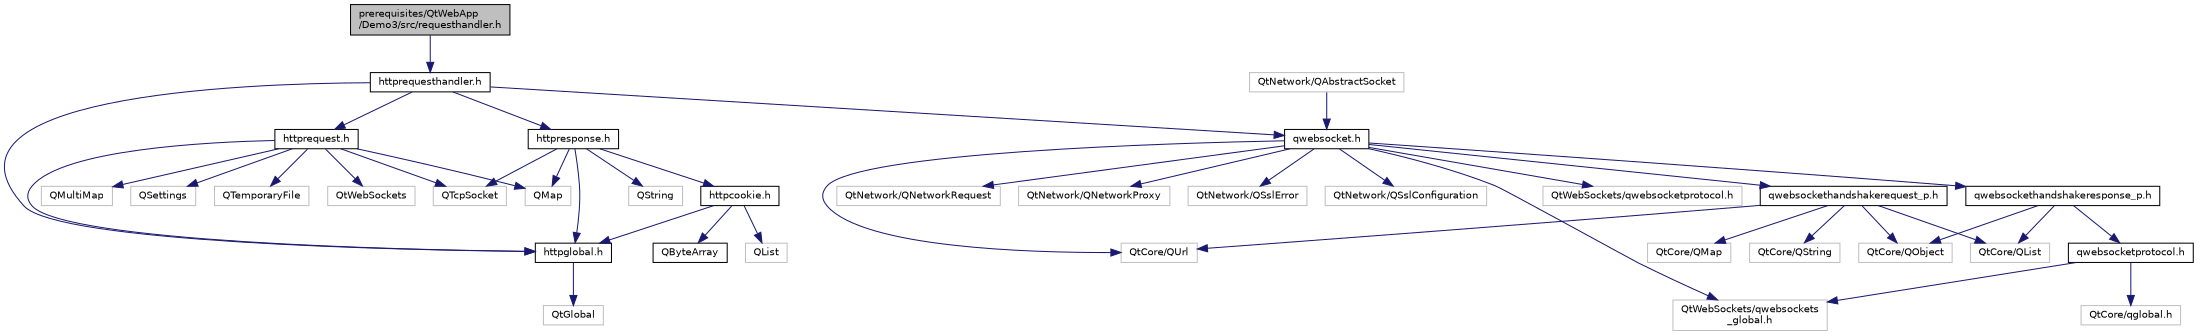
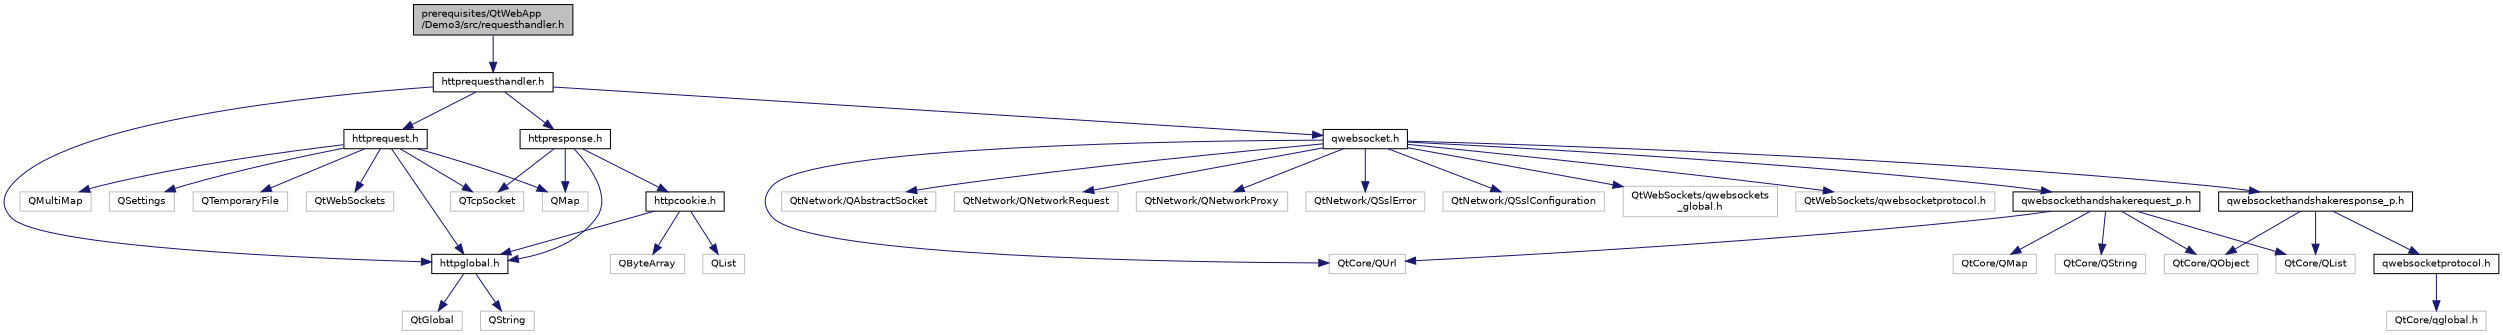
  digraph {
    node [color=grey75 fillcolor=white fontname=Helvetica fontsize=10 shape=record style=filled]
    edge [color=midnightblue fontname=Helvetica fontsize=10 labelfontname=Helvetica labelfontsize=10 style=solid]
    n1 [color=black fillcolor=grey75 fontcolor=black height=0.2 label="prerequisites/QtWebApp\l/Demo3/src/requesthandler.h" width=0.4]
    n2 [color=black height=0.2 label="httprequesthandler.h" width=0.4]
    n3 [color=black height=0.2 label="httpglobal.h" width=0.4]
    n4 [color=black height=0.2 label="httprequest.h" width=0.4]
    n5 [color=black height=0.2 label="httpresponse.h" width=0.4]
    n6 [color=black height=0.2 label="qwebsocket.h" width=0.4]
    n7 [height=0.2 label=QtGlobal width=0.4]
    n8 [height=0.2 label=QTcpSocket width=0.4]
    n9 [height=0.2 label=QMap width=0.4]
    n10 [height=0.2 label=QMultiMap width=0.4]
    n11 [height=0.2 label=QSettings width=0.4]
    n12 [height=0.2 label=QTemporaryFile width=0.4]
    n13 [height=0.2 label=QtWebSockets width=0.4]
    n14 [height=0.2 label=QString width=0.4]
    n15 [color=black height=0.2 label="httpcookie.h" width=0.4]
    n16 [height=0.2 label="QtCore/QUrl" width=0.4]
    n17 [height=0.2 label="QtNetwork/QAbstractSocket" width=0.4]
    n18 [height=0.2 label="QtNetwork/QNetworkRequest" width=0.4]
    n19 [height=0.2 label="QtNetwork/QNetworkProxy" width=0.4]
    n20 [height=0.2 label="QtNetwork/QSslError" width=0.4]
    n21 [height=0.2 label="QtNetwork/QSslConfiguration" width=0.4]
    n22 [height=0.2 label="QtWebSockets/qwebsockets\l_global.h" width=0.4]
    n23 [height=0.2 label="QtWebSockets/qwebsocketprotocol.h" width=0.4]
    n24 [color=black height=0.2 label="qwebsockethandshakerequest_p.h" width=0.4]
    n25 [color=black height=0.2 label="qwebsockethandshakeresponse_p.h" width=0.4]
-   n26 [color=black height=0.2 label=QByteArray width=0.4]
+   n26 [height=0.2 label=QByteArray width=0.4]
    n27 [height=0.2 label=QList width=0.4]
    n28 [height=0.2 label="QtCore/QObject" width=0.4]
    n29 [height=0.2 label="QtCore/QMap" width=0.4]
    n30 [height=0.2 label="QtCore/QString" width=0.4]
    n31 [height=0.2 label="QtCore/QList" width=0.4]
    n32 [color=black height=0.2 label="qwebsocketprotocol.h" width=0.4]
    n33 [height=0.2 label="QtCore/qglobal.h" width=0.4]
    n1 -> n2
    n2 -> n3
    n2 -> n4
    n2 -> n5
    n2 -> n6
    n3 -> n7
    n4 -> n3
    n4 -> n8
    n4 -> n9
    n4 -> n10
    n4 -> n11
    n4 -> n12
    n4 -> n13
    n5 -> n3
    n5 -> n8
    n5 -> n9
-   n5 -> n14
+   n3 -> n14
    n5 -> n15
    n6 -> n16
-   n17 -> n6
+   n6 -> n17
    n6 -> n18
    n6 -> n19
    n6 -> n20
    n6 -> n21
    n6 -> n22
    n6 -> n23
    n6 -> n24
    n6 -> n25
    n15 -> n3
    n15 -> n26
    n15 -> n27
    n24 -> n16
    n24 -> n28
    n24 -> n29
    n24 -> n30
    n24 -> n31
    n25 -> n28
    n25 -> n31
    n25 -> n32
-   n32 -> n22
    n32 -> n33
  }
